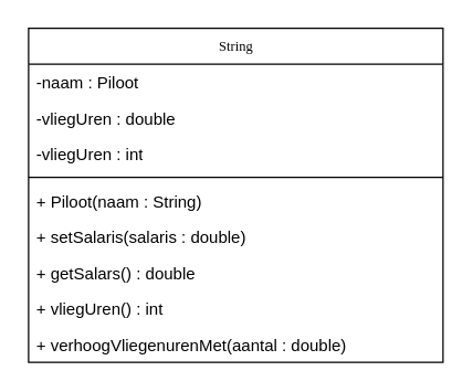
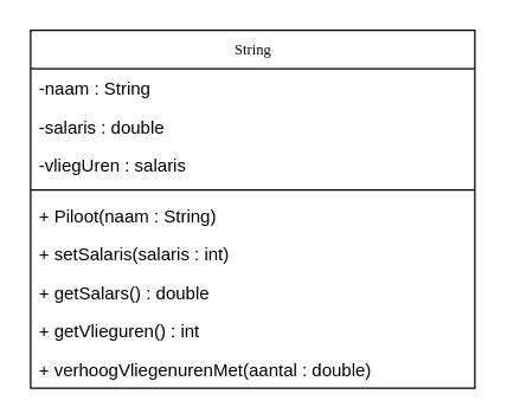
  <mxCell id="0" />
  <mxCell id="1" parent="0" />
  <mxCell id="2" value="String" style="swimlane;html=1;fontStyle=0;childLayout=stackLayout;horizontal=1;startSize=26;fillColor=none;horizontalStack=0;resizeParent=1;resizeLast=0;collapsible=1;marginBottom=0;swimlaneFillColor=#ffffff;rounded=0;shadow=0;comic=0;labelBackgroundColor=none;strokeWidth=1;fontFamily=Verdana;fontSize=10;align=center;" parent="1" vertex="1"><mxGeometry x="20" y="20" width="300" height="242" as="geometry" /></mxCell>
- <mxCell id="3" value="-naam : Piloot" style="text;html=1;strokeColor=none;fillColor=none;align=left;verticalAlign=top;spacingLeft=4;spacingRight=4;whiteSpace=wrap;overflow=hidden;rotatable=0;points=[[0,0.5],[1,0.5]];portConstraint=eastwest;" parent="2" vertex="1"><mxGeometry y="26" width="300" height="26" as="geometry" /></mxCell>
- <mxCell id="4" value="-vliegUren : double" style="text;html=1;strokeColor=none;fillColor=none;align=left;verticalAlign=top;spacingLeft=4;spacingRight=4;whiteSpace=wrap;overflow=hidden;rotatable=0;points=[[0,0.5],[1,0.5]];portConstraint=eastwest;" parent="2" vertex="1"><mxGeometry y="52" width="300" height="26" as="geometry" /></mxCell>
- <mxCell id="5" value="-vliegUren : int" style="text;html=1;strokeColor=none;fillColor=none;align=left;verticalAlign=top;spacingLeft=4;spacingRight=4;whiteSpace=wrap;overflow=hidden;rotatable=0;points=[[0,0.5],[1,0.5]];portConstraint=eastwest;" parent="2" vertex="1"><mxGeometry y="78" width="300" height="26" as="geometry" /></mxCell>
+ <mxCell id="3" value="-naam : String" style="text;html=1;strokeColor=none;fillColor=none;align=left;verticalAlign=top;spacingLeft=4;spacingRight=4;whiteSpace=wrap;overflow=hidden;rotatable=0;points=[[0,0.5],[1,0.5]];portConstraint=eastwest;" parent="2" vertex="1"><mxGeometry y="26" width="300" height="26" as="geometry" /></mxCell>
+ <mxCell id="4" value="-salaris : double" style="text;html=1;strokeColor=none;fillColor=none;align=left;verticalAlign=top;spacingLeft=4;spacingRight=4;whiteSpace=wrap;overflow=hidden;rotatable=0;points=[[0,0.5],[1,0.5]];portConstraint=eastwest;" parent="2" vertex="1"><mxGeometry y="52" width="300" height="26" as="geometry" /></mxCell>
+ <mxCell id="5" value="-vliegUren : salaris" style="text;html=1;strokeColor=none;fillColor=none;align=left;verticalAlign=top;spacingLeft=4;spacingRight=4;whiteSpace=wrap;overflow=hidden;rotatable=0;points=[[0,0.5],[1,0.5]];portConstraint=eastwest;" parent="2" vertex="1"><mxGeometry y="78" width="300" height="26" as="geometry" /></mxCell>
  <mxCell id="6" value="" style="line;strokeWidth=1;fillColor=none;align=left;verticalAlign=middle;spacingTop=-1;spacingLeft=3;spacingRight=3;rotatable=0;labelPosition=right;points=[];portConstraint=eastwest;strokeColor=inherit;" vertex="1" parent="2"><mxGeometry y="104" width="300" height="8" as="geometry" /></mxCell>
  <mxCell id="7" value="+ Piloot(naam : String)" style="text;strokeColor=none;fillColor=none;align=left;verticalAlign=top;spacingLeft=4;spacingRight=4;overflow=hidden;rotatable=0;points=[[0,0.5],[1,0.5]];portConstraint=eastwest;" vertex="1" parent="2"><mxGeometry y="112" width="300" height="26" as="geometry" /></mxCell>
- <mxCell id="8" value="+ setSalaris(salaris : double) &#10;" style="text;strokeColor=none;fillColor=none;align=left;verticalAlign=top;spacingLeft=4;spacingRight=4;overflow=hidden;rotatable=0;points=[[0,0.5],[1,0.5]];portConstraint=eastwest;" vertex="1" parent="2"><mxGeometry y="138" width="300" height="26" as="geometry" /></mxCell>
+ <mxCell id="8" value="+ setSalaris(salaris : int) &#10;" style="text;strokeColor=none;fillColor=none;align=left;verticalAlign=top;spacingLeft=4;spacingRight=4;overflow=hidden;rotatable=0;points=[[0,0.5],[1,0.5]];portConstraint=eastwest;" vertex="1" parent="2"><mxGeometry y="138" width="300" height="26" as="geometry" /></mxCell>
  <mxCell id="9" value="+ getSalars() : double" style="text;strokeColor=none;fillColor=none;align=left;verticalAlign=top;spacingLeft=4;spacingRight=4;overflow=hidden;rotatable=0;points=[[0,0.5],[1,0.5]];portConstraint=eastwest;" vertex="1" parent="2"><mxGeometry y="164" width="300" height="26" as="geometry" /></mxCell>
- <mxCell id="10" value="+ vliegUren() : int" style="text;strokeColor=none;fillColor=none;align=left;verticalAlign=top;spacingLeft=4;spacingRight=4;overflow=hidden;rotatable=0;points=[[0,0.5],[1,0.5]];portConstraint=eastwest;" vertex="1" parent="2"><mxGeometry y="190" width="300" height="26" as="geometry" /></mxCell>
+ <mxCell id="10" value="+ getVlieguren() : int" style="text;strokeColor=none;fillColor=none;align=left;verticalAlign=top;spacingLeft=4;spacingRight=4;overflow=hidden;rotatable=0;points=[[0,0.5],[1,0.5]];portConstraint=eastwest;" vertex="1" parent="2"><mxGeometry y="190" width="300" height="26" as="geometry" /></mxCell>
  <mxCell id="11" value="+ verhoogVliegenurenMet(aantal : double)" style="text;strokeColor=none;fillColor=none;align=left;verticalAlign=top;spacingLeft=4;spacingRight=4;overflow=hidden;rotatable=0;points=[[0,0.5],[1,0.5]];portConstraint=eastwest;" vertex="1" parent="2"><mxGeometry y="216" width="300" height="26" as="geometry" /></mxCell>
